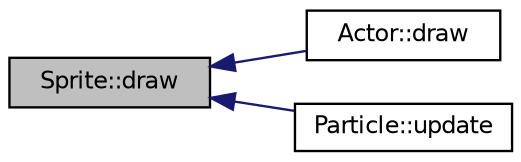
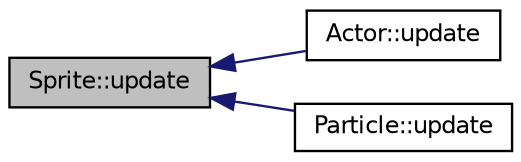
  digraph {
    rankdir=LR
    node [color=black fillcolor=white fontname=Helvetica fontsize=10 shape=record style=filled]
    edge [color=midnightblue dir=back fontname=Helvetica fontsize=10 labelfontname=Helvetica labelfontsize=10 style=solid]
-   n1 [fillcolor=grey75 fontcolor=black height=0.2 label="Sprite::draw" width=0.4]
-   n2 [height=0.2 label="Actor::draw" width=0.4]
+   n1 [fillcolor=grey75 fontcolor=black height=0.2 label="Sprite::update" width=0.4]
+   n2 [height=0.2 label="Actor::update" width=0.4]
    n3 [height=0.2 label="Particle::update" width=0.4]
    n1 -> n2
    n1 -> n3
  }
